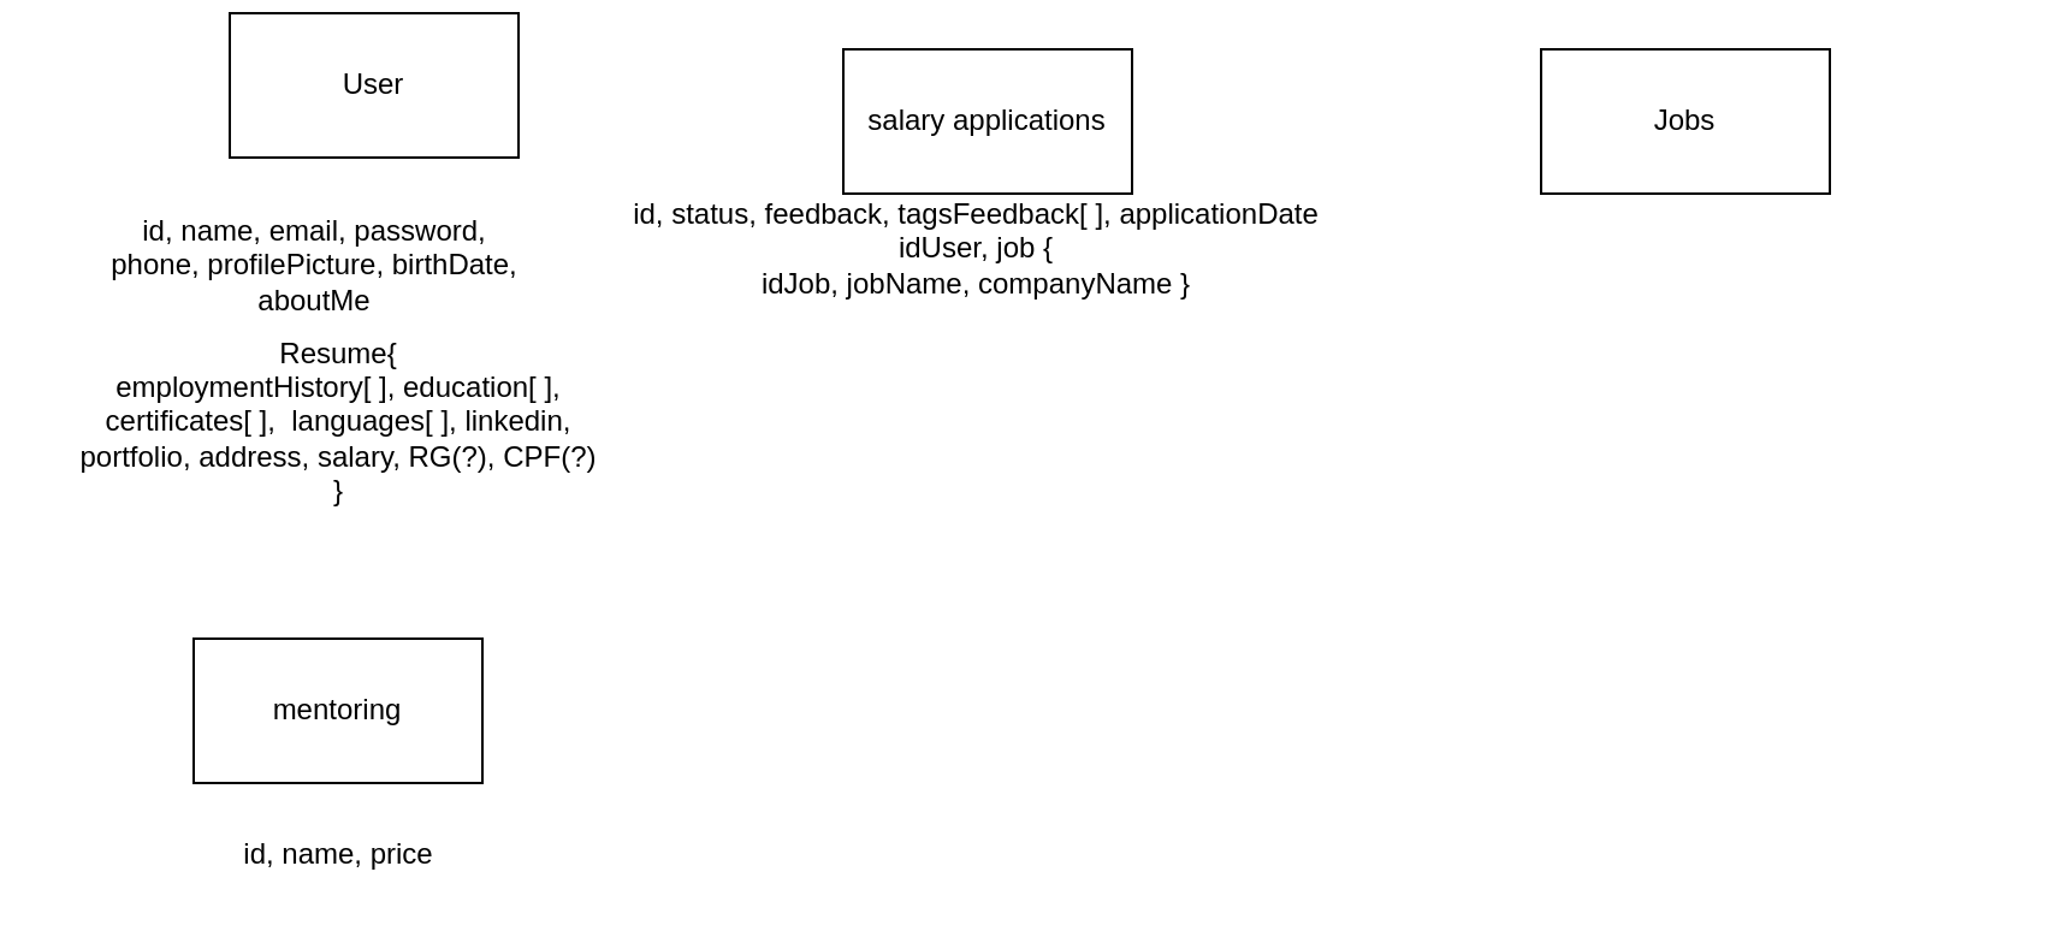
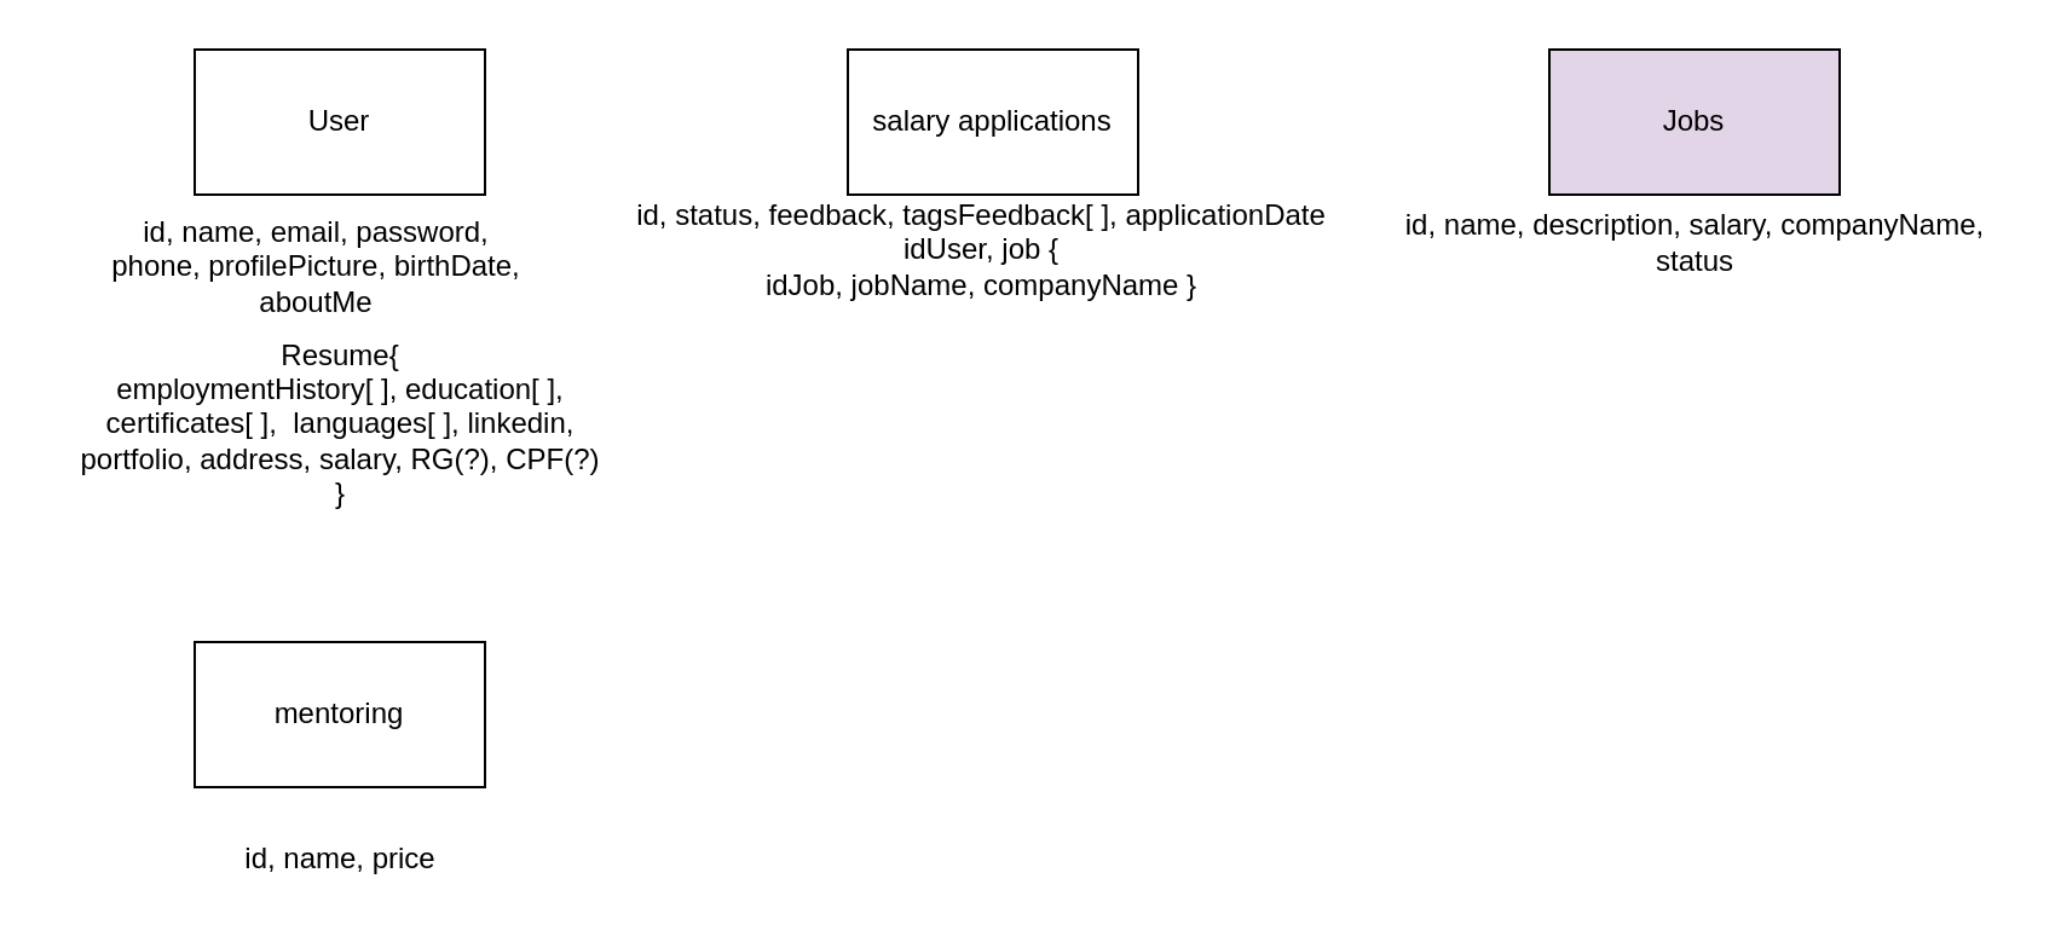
  <mxCell id="0" />
  <mxCell id="1" parent="0" />
- <mxCell id="2" value="User" style="rounded=0;whiteSpace=wrap;html=1;" vertex="1" parent="1"><mxGeometry x="95" y="5" width="120" height="60" as="geometry" /></mxCell>
+ <mxCell id="2" value="User" style="rounded=0;whiteSpace=wrap;html=1;" vertex="1" parent="1"><mxGeometry x="80" y="20" width="120" height="60" as="geometry" /></mxCell>
  <mxCell id="3" value="id, name, email, password,&lt;br&gt;phone, profilePicture, birthDate,&lt;br&gt;aboutMe" style="text;html=1;align=center;verticalAlign=middle;resizable=0;points=[];autosize=1;strokeColor=none;fillColor=none;" vertex="1" parent="1"><mxGeometry x="35" y="80" width="190" height="60" as="geometry" /></mxCell>
  <mxCell id="4" value="Resume{&lt;br&gt;employmentHistory[ ], education[ ],&lt;br&gt;certificates[ ],&amp;nbsp; languages[ ], linkedin,&lt;br&gt;portfolio, address, salary, RG(?), CPF(?)&lt;br&gt;}" style="text;html=1;align=center;verticalAlign=middle;resizable=0;points=[];autosize=1;strokeColor=none;fillColor=none;" vertex="1" parent="1"><mxGeometry y="130" width="240" height="90" as="geometry" x="20" /></mxCell>
- <mxCell id="5" value="Jobs" style="whiteSpace=wrap;html=1;" vertex="1" parent="1"><mxGeometry x="640" y="20" width="120" height="60" as="geometry" /></mxCell>
+ <mxCell id="5" value="Jobs" style="whiteSpace=wrap;html=1;fillColor=#e1d5e7;" vertex="1" parent="1"><mxGeometry x="640" y="20" width="120" height="60" as="geometry" /></mxCell>
  <mxCell id="6" value="salary applications" style="whiteSpace=wrap;html=1;" vertex="1" parent="1"><mxGeometry x="350" y="20" width="120" height="60" as="geometry" /></mxCell>
  <mxCell id="7" value="id, status, feedback, tagsFeedback[ ], applicationDate&lt;br&gt;idUser, job {&lt;br&gt;idJob, jobName, companyName }&lt;br&gt;&amp;nbsp;" style="text;html=1;align=center;verticalAlign=middle;resizable=0;points=[];autosize=1;strokeColor=none;fillColor=none;" vertex="1" parent="1"><mxGeometry x="250" y="75" width="310" height="70" as="geometry" /></mxCell>
+ <mxCell id="8" value="id, name, description, salary, companyName,&lt;br&gt;status" style="text;html=1;align=center;verticalAlign=middle;resizable=0;points=[];autosize=1;strokeColor=none;fillColor=none;" vertex="1" parent="1"><mxGeometry x="570" y="80" width="260" height="40" as="geometry" /></mxCell>
  <mxCell id="9" value="&lt;div&gt;&lt;span style=&quot;background-color: initial;&quot;&gt;mentoring&lt;/span&gt;&lt;br&gt;&lt;/div&gt;" style="rounded=0;whiteSpace=wrap;html=1;" vertex="1" parent="1"><mxGeometry x="80" y="265" width="120" height="60" as="geometry" /></mxCell>
  <mxCell id="10" value="id, name, price" style="text;html=1;align=center;verticalAlign=middle;resizable=0;points=[];autosize=1;strokeColor=none;fillColor=none;" vertex="1" parent="1"><mxGeometry x="90" y="340" width="100" height="30" as="geometry" /></mxCell>
